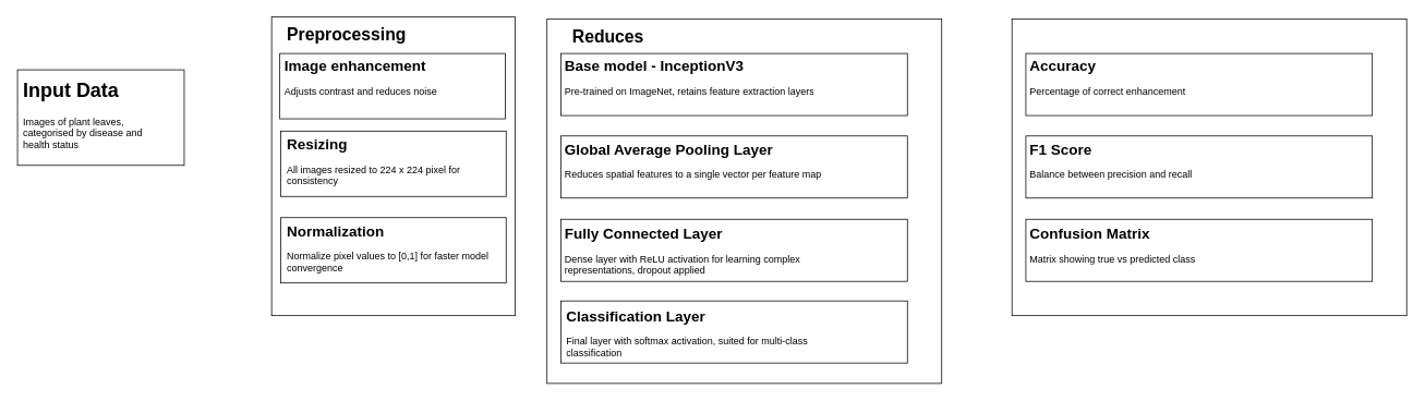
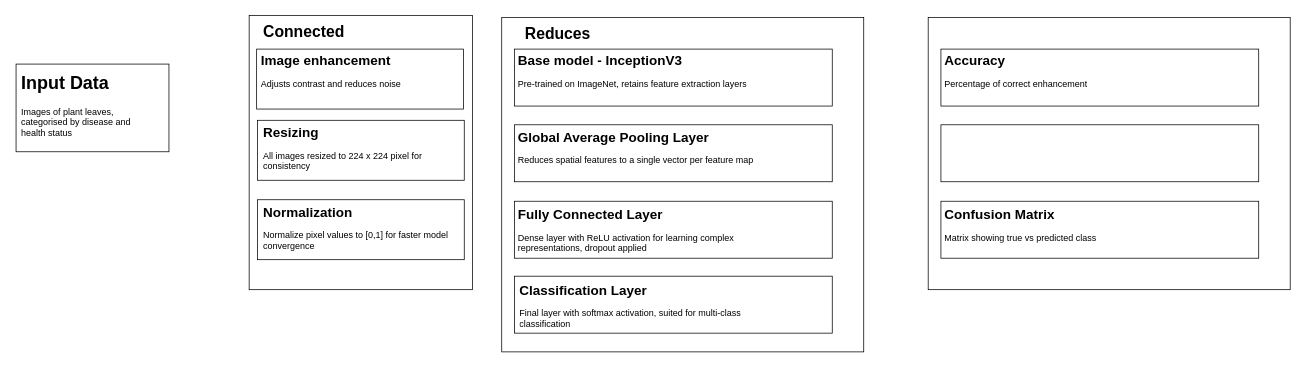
  <mxCell id="0" />
  <mxCell id="1" parent="0" />
  <mxCell id="2" value="" style="rounded=0;whiteSpace=wrap;html=1;" vertex="1" parent="1"><mxGeometry x="20" y="85" width="204" height="117" as="geometry" /></mxCell>
  <mxCell id="3" value="&lt;h1 style=&quot;margin-top: 0px;&quot;&gt;Input Data&lt;br&gt;&lt;/h1&gt;Images of plant leaves, categorised by disease and health status" style="text;html=1;whiteSpace=wrap;overflow=hidden;rounded=0;" vertex="1" parent="1"><mxGeometry x="25" y="90" width="180" height="120" as="geometry" /></mxCell>
  <mxCell id="4" value="" style="rounded=0;whiteSpace=wrap;html=1;" vertex="1" parent="1"><mxGeometry x="331" y="20" width="298" height="366" as="geometry" /></mxCell>
  <mxCell id="5" value="" style="rounded=0;whiteSpace=wrap;html=1;" vertex="1" parent="1"><mxGeometry x="341" y="65" width="276" height="80" as="geometry" /></mxCell>
  <mxCell id="6" value="&lt;h1 style=&quot;margin-top: 0px; font-size: 18px;&quot;&gt;Image enhancement&lt;br&gt;&lt;/h1&gt;&lt;p&gt;Adjusts contrast and reduces noise&lt;br&gt;&lt;/p&gt;" style="text;html=1;whiteSpace=wrap;overflow=hidden;rounded=0;" vertex="1" parent="1"><mxGeometry x="345" y="64" width="273" height="121" as="geometry" /></mxCell>
- <mxCell id="7" value="&lt;b&gt;&lt;font style=&quot;font-size: 21px;&quot;&gt;Preprocessing&lt;/font&gt;&lt;/b&gt;" style="text;html=1;whiteSpace=wrap;overflow=hidden;rounded=0;" vertex="1" parent="1"><mxGeometry x="348" y="23" width="181" height="41" as="geometry" /></mxCell>
+ <mxCell id="7" value="&lt;b&gt;&lt;font style=&quot;font-size: 21px;&quot;&gt;Connected&lt;/font&gt;&lt;/b&gt;" style="text;html=1;whiteSpace=wrap;overflow=hidden;rounded=0;" vertex="1" parent="1"><mxGeometry x="348" y="23" width="181" height="41" as="geometry" /></mxCell>
  <mxCell id="8" value="" style="rounded=0;whiteSpace=wrap;html=1;" vertex="1" parent="1"><mxGeometry x="342" y="160" width="276" height="80" as="geometry" /></mxCell>
  <mxCell id="9" value="" style="rounded=0;whiteSpace=wrap;html=1;" vertex="1" parent="1"><mxGeometry x="342" y="266" width="276" height="80" as="geometry" /></mxCell>
  <mxCell id="10" value="&lt;h1 style=&quot;margin-top: 0px; font-size: 18px;&quot;&gt;Resizing&lt;br&gt;&lt;/h1&gt;&lt;p&gt;All images resized to 224 x 224 pixel for consistency&lt;br&gt;&lt;/p&gt;" style="text;html=1;whiteSpace=wrap;overflow=hidden;rounded=0;" vertex="1" parent="1"><mxGeometry x="348" y="160" width="263" height="92" as="geometry" /></mxCell>
  <mxCell id="11" value="&lt;h1 style=&quot;margin-top: 0px; font-size: 18px;&quot;&gt;Normalization&lt;br&gt;&lt;/h1&gt;&lt;p&gt;Normalize pixel values to [0,1] for faster model convergence&lt;br&gt;&lt;/p&gt;" style="text;html=1;whiteSpace=wrap;overflow=hidden;rounded=0;" vertex="1" parent="1"><mxGeometry x="347.5" y="266" width="263" height="92" as="geometry" /></mxCell>
  <mxCell id="12" value="" style="rounded=0;whiteSpace=wrap;html=1;" vertex="1" parent="1"><mxGeometry x="668" y="23" width="483" height="446" as="geometry" /></mxCell>
  <mxCell id="13" value="&lt;font size=&quot;1&quot;&gt;&lt;b&gt;&lt;font style=&quot;font-size: 21px;&quot;&gt;Reduces&lt;/font&gt;&lt;/b&gt;&lt;/font&gt;" style="text;html=1;align=center;verticalAlign=middle;whiteSpace=wrap;rounded=0;fontSize=16;" vertex="1" parent="1"><mxGeometry x="713" y="28.5" width="60" height="30" as="geometry" /></mxCell>
  <mxCell id="14" value="" style="rounded=0;whiteSpace=wrap;html=1;" vertex="1" parent="1"><mxGeometry x="685" y="65" width="424" height="76" as="geometry" /></mxCell>
  <mxCell id="15" value="&lt;h1 style=&quot;margin-top: 0px; font-size: 18px;&quot;&gt;Base model - InceptionV3&lt;br&gt;&lt;/h1&gt;Pre-trained on ImageNet, retains feature extraction layers" style="text;html=1;whiteSpace=wrap;overflow=hidden;rounded=0;" vertex="1" parent="1"><mxGeometry x="688" y="64" width="360" height="74" as="geometry" /></mxCell>
  <mxCell id="16" value="" style="rounded=0;whiteSpace=wrap;html=1;" vertex="1" parent="1"><mxGeometry x="685" y="166" width="424" height="76" as="geometry" /></mxCell>
  <mxCell id="17" value="&lt;h1 style=&quot;margin-top: 0px; font-size: 18px;&quot;&gt;Global Average Pooling Layer&lt;br&gt;&lt;/h1&gt;Reduces spatial features to a single vector per feature map" style="text;html=1;whiteSpace=wrap;overflow=hidden;rounded=0;" vertex="1" parent="1"><mxGeometry x="688" y="166" width="360" height="74" as="geometry" /></mxCell>
  <mxCell id="18" value="" style="rounded=0;whiteSpace=wrap;html=1;" vertex="1" parent="1"><mxGeometry x="685" y="268" width="424" height="76" as="geometry" /></mxCell>
  <mxCell id="19" value="&lt;h1 style=&quot;margin-top: 0px; font-size: 18px;&quot;&gt;Fully Connected Layer&lt;br&gt;&lt;/h1&gt;Dense layer with ReLU activation for learning complex representations, dropout applied" style="text;html=1;whiteSpace=wrap;overflow=hidden;rounded=0;" vertex="1" parent="1"><mxGeometry x="688" y="269" width="360" height="74" as="geometry" /></mxCell>
  <mxCell id="20" value="" style="rounded=0;whiteSpace=wrap;html=1;" vertex="1" parent="1"><mxGeometry x="685" y="368" width="424" height="76" as="geometry" /></mxCell>
  <mxCell id="21" value="&lt;h1 style=&quot;margin-top: 0px; font-size: 18px;&quot;&gt;Classification Layer&lt;br&gt;&lt;/h1&gt;Final layer with softmax activation, suited for multi-class classification" style="text;html=1;whiteSpace=wrap;overflow=hidden;rounded=0;" vertex="1" parent="1"><mxGeometry x="690" y="370" width="360" height="74" as="geometry" /></mxCell>
  <mxCell id="22" value="" style="rounded=0;whiteSpace=wrap;html=1;" vertex="1" parent="1"><mxGeometry x="1237" y="23" width="483" height="363" as="geometry" /></mxCell>
  <mxCell id="23" value="" style="rounded=0;whiteSpace=wrap;html=1;" vertex="1" parent="1"><mxGeometry x="1254" y="65" width="424" height="76" as="geometry" /></mxCell>
  <mxCell id="24" value="&lt;h1 style=&quot;margin-top: 0px; font-size: 18px;&quot;&gt;Accuracy&lt;br&gt;&lt;/h1&gt;Percentage of correct enhancement" style="text;html=1;whiteSpace=wrap;overflow=hidden;rounded=0;" vertex="1" parent="1"><mxGeometry x="1257" y="64" width="360" height="74" as="geometry" /></mxCell>
  <mxCell id="25" value="" style="rounded=0;whiteSpace=wrap;html=1;" vertex="1" parent="1"><mxGeometry x="1254" y="166" width="424" height="76" as="geometry" /></mxCell>
- <mxCell id="26" value="&lt;h1 style=&quot;margin-top: 0px; font-size: 18px;&quot;&gt;F1 Score&lt;br&gt;&lt;/h1&gt;Balance between precision and recall" style="text;html=1;whiteSpace=wrap;overflow=hidden;rounded=0;" vertex="1" parent="1"><mxGeometry x="1257" y="166" width="360" height="74" as="geometry" /></mxCell>
  <mxCell id="27" value="" style="rounded=0;whiteSpace=wrap;html=1;" vertex="1" parent="1"><mxGeometry x="1254" y="268" width="424" height="76" as="geometry" /></mxCell>
  <mxCell id="28" value="&lt;h1 style=&quot;margin-top: 0px; font-size: 18px;&quot;&gt;Confusion Matrix&lt;br&gt;&lt;/h1&gt;Matrix showing true vs predicted class" style="text;html=1;whiteSpace=wrap;overflow=hidden;rounded=0;" vertex="1" parent="1"><mxGeometry x="1257" y="269" width="360" height="74" as="geometry" /></mxCell>
